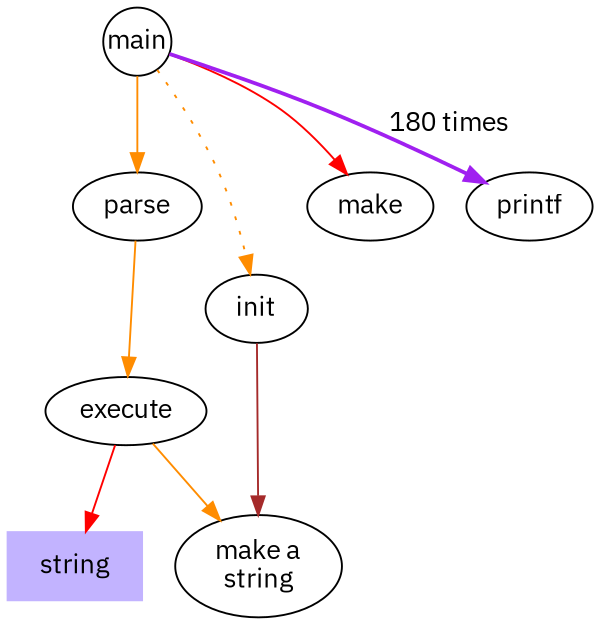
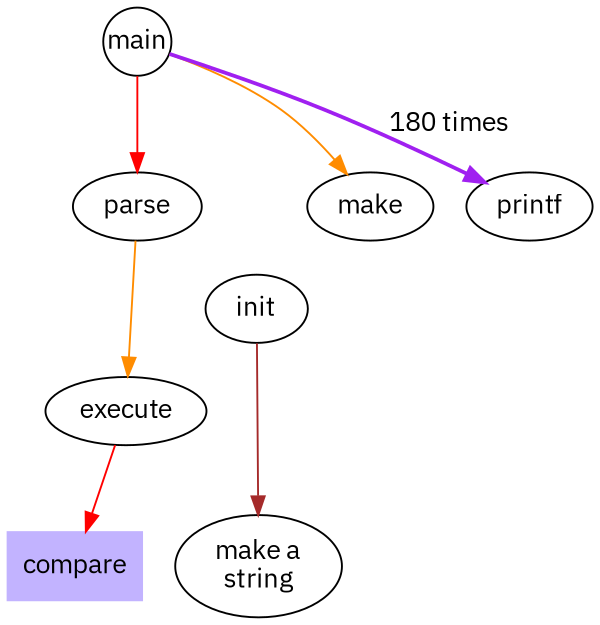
  digraph {
    fontname="IBM Plex Sans"
    node [fontname="IBM Plex Sans"]
    edge [color=darkorange fontname="IBM Plex Sans"]
    main [fixedsize=true shape=circle]
    parse
    init
    n4 [label=make]
    printf
    execute
    n7 [label="make a\nstring"]
-   compare [color=".7 .3 1.0" shape=box style=filled label=string]
-   main -> parse [weight=8]
-   main -> init [style=dotted]
-   main -> n4 [color=red]
+   compare [color=".7 .3 1.0" shape=box style=filled]
+   main -> parse [color=red weight=8]
+   main -> n4
    main -> printf [color=purple label="180 times" style=bold]
    parse -> execute
    init -> n7 [color=brown]
-   execute -> n7
    execute -> compare [color=red]
  }
